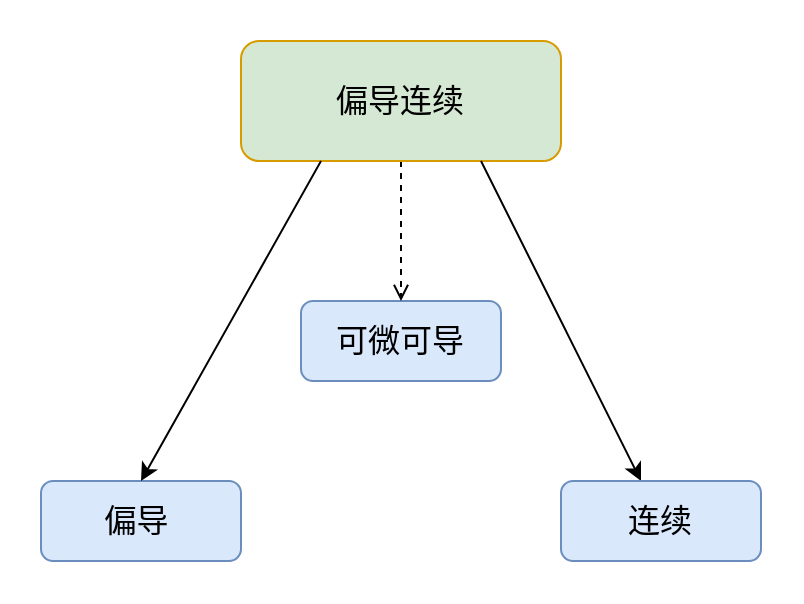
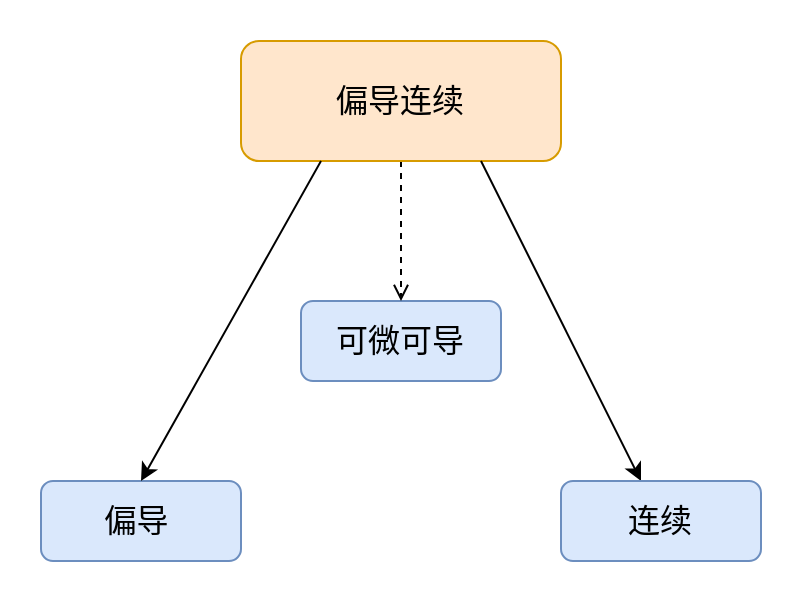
  <mxCell id="0" />
  <mxCell id="1" parent="0" />
  <mxCell id="2" value="&lt;font style=&quot;font-size: 16px&quot;&gt;可微可导&lt;/font&gt;" style="rounded=1;whiteSpace=wrap;html=1;fillColor=#dae8fc;strokeColor=#6c8ebf;" vertex="1" parent="1"><mxGeometry x="150" y="150" width="100" height="40" as="geometry" /></mxCell>
  <mxCell id="3" style="edgeStyle=orthogonalEdgeStyle;rounded=0;orthogonalLoop=1;jettySize=auto;html=1;entryX=0.5;entryY=0;entryDx=0;entryDy=0;endArrow=open;endFill=0;dashed=1;" edge="1" parent="1" source="4" target="2"><mxGeometry relative="1" as="geometry" /></mxCell>
- <mxCell id="4" value="&lt;font style=&quot;font-size: 16px&quot;&gt;偏导连续&lt;/font&gt;" style="rounded=1;whiteSpace=wrap;html=1;fillColor=#d5e8d4;strokeColor=#d79b00;" vertex="1" parent="1"><mxGeometry x="120" y="20" width="160" height="60" as="geometry" /></mxCell>
+ <mxCell id="4" value="&lt;font style=&quot;font-size: 16px&quot;&gt;偏导连续&lt;/font&gt;" style="rounded=1;whiteSpace=wrap;html=1;fillColor=#ffe6cc;strokeColor=#d79b00;" vertex="1" parent="1"><mxGeometry x="120" y="20" width="160" height="60" as="geometry" /></mxCell>
  <mxCell id="5" value="&lt;font style=&quot;font-size: 16px&quot;&gt;偏导&lt;span style=&quot;white-space: pre&quot;&gt;&#09;&lt;/span&gt;&lt;/font&gt;" style="rounded=1;whiteSpace=wrap;html=1;fillColor=#dae8fc;strokeColor=#6c8ebf;" vertex="1" parent="1"><mxGeometry x="20" y="240" width="100" height="40" as="geometry" /></mxCell>
  <mxCell id="6" style="rounded=0;orthogonalLoop=1;jettySize=auto;html=1;entryX=0.75;entryY=1;entryDx=0;entryDy=0;startArrow=classic;startFill=1;endArrow=none;endFill=0;" edge="1" parent="1" source="7" target="4"><mxGeometry relative="1" as="geometry" /></mxCell>
  <mxCell id="7" value="&lt;span style=&quot;font-size: 16px&quot;&gt;连续&lt;/span&gt;" style="rounded=1;whiteSpace=wrap;html=1;fillColor=#dae8fc;strokeColor=#6c8ebf;" vertex="1" parent="1"><mxGeometry x="280" y="240" width="100" height="40" as="geometry" /></mxCell>
  <mxCell id="8" value="" style="endArrow=none;startArrow=classic;html=1;exitX=0.5;exitY=0;exitDx=0;exitDy=0;entryX=0.25;entryY=1;entryDx=0;entryDy=0;endFill=0;" edge="1" parent="1" source="5" target="4"><mxGeometry width="50" height="50" relative="1" as="geometry"><mxPoint x="120" y="160" as="sourcePoint" /><mxPoint x="170" y="110" as="targetPoint" /></mxGeometry></mxCell>
